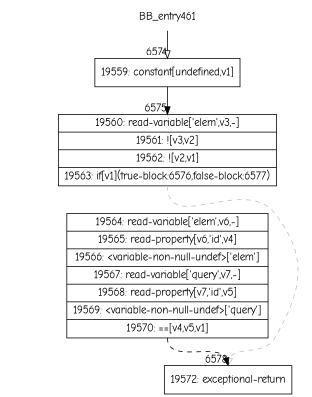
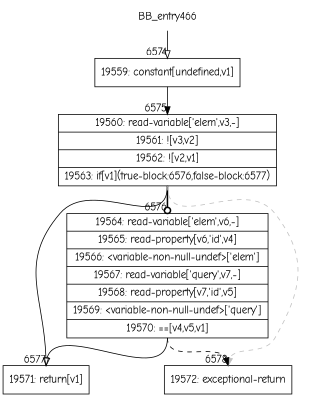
  digraph {
    fontname="Comic Neue"
    rankdir=TD
    node [fontname="Comic Neue" shape=record]
    edge [arrowhead=onormal fontname="Comic Neue" headport=n style=solid tailport=s]
-   BB_entry466 [shape=none label=BB_entry461]
+   BB_entry466 [shape=none]
    n2 [label="{19559: constant[undefined,v1]}"]
    n3 [label="{19560: read-variable['elem',v3,-]|19561: ![v3,v2]|19562: ![v2,v1]|19563: if[v1](true-block:6576,false-block:6577)}"]
+   n4 [label="{19571: return[v1]}"]
    n5 [label="{19564: read-variable['elem',v6,-]|19565: read-property[v6,'id',v4]|19566: \<variable-non-null-undef\>['elem']|19567: read-variable['query',v7,-]|19568: read-property[v7,'id',v5]|19569: \<variable-non-null-undef\>['query']|19570: ==[v4,v5,v1]}"]
    n6 [label="{19572: exceptional-return}"]
    BB_entry466 -> n2 [headlabel="    6574"]
    n2 -> n3 [arrowhead=normal headlabel="      6575"]
-   n3 -> n6 [color=gray headlabel="      6578" style=dashed]
+   n3 -> n4 [headlabel="      6577"]
+   n3 -> n5 [arrowhead=odot headlabel="      6576" style=bold]
+   n3 -> n6 [arrowhead=normal color=gray headlabel="      6578" style=dashed]
+   n5 -> n4
    n5 -> n6 [arrowhead=normal color=black style=dashed]
  }
